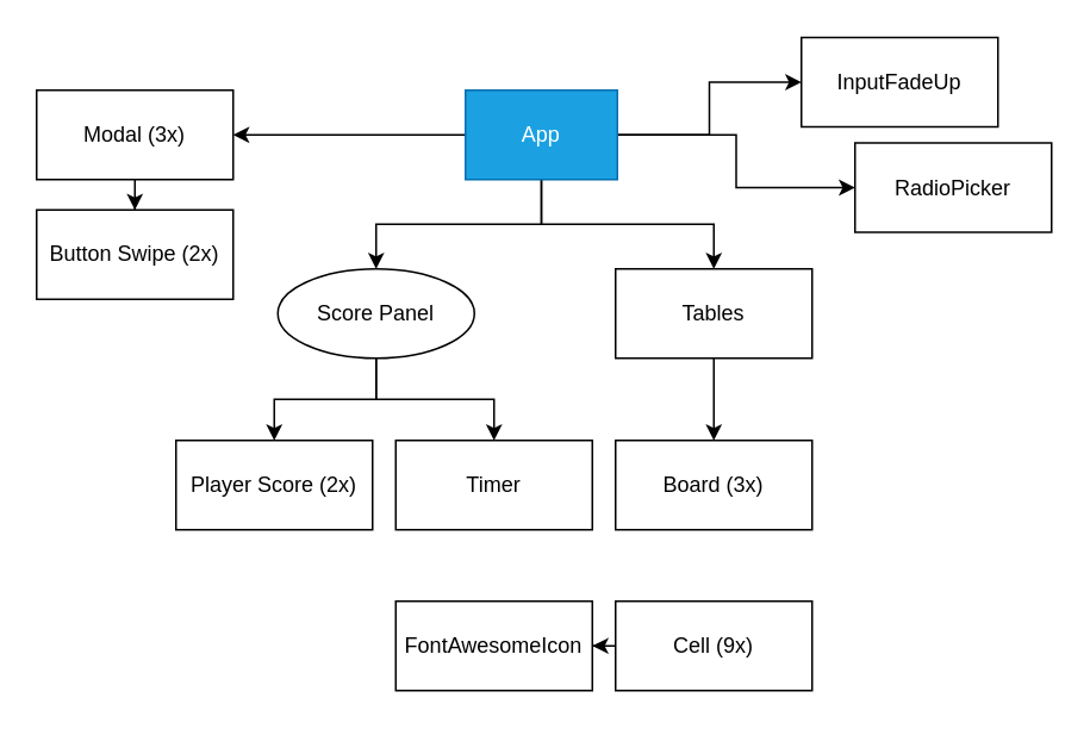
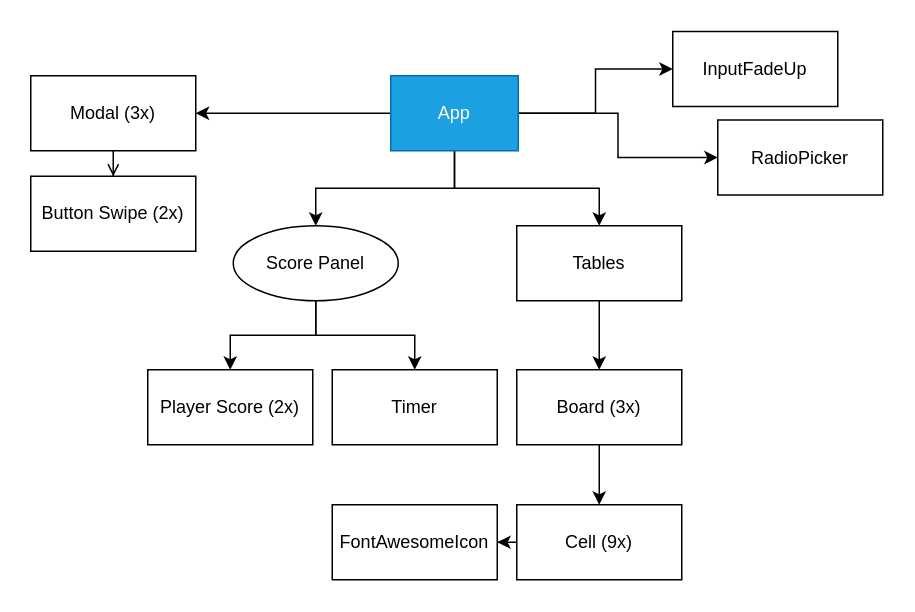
  <mxCell id="0" />
  <mxCell id="1" parent="0" />
  <mxCell id="2" style="edgeStyle=orthogonalEdgeStyle;rounded=0;orthogonalLoop=1;jettySize=auto;html=1;entryX=0.5;entryY=0;entryDx=0;entryDy=0;" edge="1" parent="1" source="3" target="8"><mxGeometry relative="1" as="geometry" /></mxCell>
  <mxCell id="3" value="Tables" style="html=1;whiteSpace=wrap;" vertex="1" parent="1"><mxGeometry x="344" y="150" width="110" height="50" as="geometry" /></mxCell>
  <mxCell id="4" style="edgeStyle=orthogonalEdgeStyle;rounded=0;orthogonalLoop=1;jettySize=auto;html=1;" edge="1" parent="1" source="6" target="14"><mxGeometry relative="1" as="geometry" /></mxCell>
  <mxCell id="5" style="edgeStyle=orthogonalEdgeStyle;rounded=0;orthogonalLoop=1;jettySize=auto;html=1;entryX=0.5;entryY=0;entryDx=0;entryDy=0;" edge="1" parent="1" source="6" target="13"><mxGeometry relative="1" as="geometry" /></mxCell>
  <mxCell id="6" value="Score Panel" style="ellipse;html=1;whiteSpace=wrap;" vertex="1" parent="1"><mxGeometry x="155" y="150" width="110" height="50" as="geometry" /></mxCell>
+ <mxCell id="7" style="edgeStyle=orthogonalEdgeStyle;rounded=0;orthogonalLoop=1;jettySize=auto;html=1;entryX=0.5;entryY=0;entryDx=0;entryDy=0;" edge="1" parent="1" source="8" target="10"><mxGeometry relative="1" as="geometry" /></mxCell>
  <mxCell id="8" value="Board (3x)" style="html=1;whiteSpace=wrap;" vertex="1" parent="1"><mxGeometry x="344" y="246" width="110" height="50" as="geometry" /></mxCell>
  <mxCell id="9" style="edgeStyle=orthogonalEdgeStyle;rounded=0;orthogonalLoop=1;jettySize=auto;html=1;entryX=1;entryY=0.5;entryDx=0;entryDy=0;" edge="1" parent="1" source="10" target="24"><mxGeometry relative="1" as="geometry" /></mxCell>
  <mxCell id="10" value="Cell (9x)" style="html=1;whiteSpace=wrap;" vertex="1" parent="1"><mxGeometry x="344" y="336" width="110" height="50" as="geometry" /></mxCell>
- <mxCell id="11" style="edgeStyle=orthogonalEdgeStyle;rounded=0;orthogonalLoop=1;jettySize=auto;html=1;entryX=0.5;entryY=0;entryDx=0;entryDy=0;" edge="1" parent="1" source="12" target="21"><mxGeometry relative="1" as="geometry" /></mxCell>
+ <mxCell id="11" style="edgeStyle=orthogonalEdgeStyle;rounded=0;orthogonalLoop=1;jettySize=auto;html=1;entryX=0.5;entryY=0;entryDx=0;entryDy=0;endArrow=open;" edge="1" parent="1" source="12" target="21"><mxGeometry relative="1" as="geometry" /></mxCell>
  <mxCell id="12" value="Modal (3x)" style="html=1;whiteSpace=wrap;" vertex="1" parent="1"><mxGeometry x="20" y="50" width="110" height="50" as="geometry" /></mxCell>
  <mxCell id="13" value="Player Score (2x)" style="html=1;whiteSpace=wrap;" vertex="1" parent="1"><mxGeometry x="98" y="246" width="110" height="50" as="geometry" /></mxCell>
  <mxCell id="14" value="Timer" style="html=1;whiteSpace=wrap;" vertex="1" parent="1"><mxGeometry x="221" y="246" width="110" height="50" as="geometry" /></mxCell>
  <mxCell id="15" value="" style="edgeStyle=orthogonalEdgeStyle;rounded=0;orthogonalLoop=1;jettySize=auto;html=1;" edge="1" parent="1" source="20" target="6"><mxGeometry relative="1" as="geometry" /></mxCell>
  <mxCell id="16" style="edgeStyle=orthogonalEdgeStyle;rounded=0;orthogonalLoop=1;jettySize=auto;html=1;" edge="1" parent="1" source="20" target="12"><mxGeometry relative="1" as="geometry" /></mxCell>
  <mxCell id="17" style="edgeStyle=orthogonalEdgeStyle;rounded=0;orthogonalLoop=1;jettySize=auto;html=1;entryX=0.5;entryY=0;entryDx=0;entryDy=0;" edge="1" parent="1" source="20" target="3"><mxGeometry relative="1" as="geometry" /></mxCell>
  <mxCell id="18" style="edgeStyle=orthogonalEdgeStyle;rounded=0;orthogonalLoop=1;jettySize=auto;html=1;entryX=0;entryY=0.5;entryDx=0;entryDy=0;" edge="1" parent="1" source="20" target="22"><mxGeometry relative="1" as="geometry" /></mxCell>
  <mxCell id="19" style="edgeStyle=orthogonalEdgeStyle;rounded=0;orthogonalLoop=1;jettySize=auto;html=1;entryX=0;entryY=0.5;entryDx=0;entryDy=0;" edge="1" parent="1" source="20" target="23"><mxGeometry relative="1" as="geometry" /></mxCell>
  <mxCell id="20" value="App" style="html=1;whiteSpace=wrap;fillColor=#1ba1e2;fontColor=#ffffff;strokeColor=#006EAF;" vertex="1" parent="1"><mxGeometry x="260" y="50" width="85" height="50" as="geometry" /></mxCell>
  <mxCell id="21" value="Button Swipe (2x)" style="html=1;whiteSpace=wrap;" vertex="1" parent="1"><mxGeometry x="20" y="117" width="110" height="50" as="geometry" /></mxCell>
  <mxCell id="22" value="InputFadeUp" style="html=1;whiteSpace=wrap;" vertex="1" parent="1"><mxGeometry x="448" y="20.5" width="110" height="50" as="geometry" /></mxCell>
  <mxCell id="23" value="RadioPicker" style="html=1;whiteSpace=wrap;" vertex="1" parent="1"><mxGeometry x="478" y="79.5" width="110" height="50" as="geometry" /></mxCell>
  <mxCell id="24" value="FontAwesomeIcon" style="html=1;whiteSpace=wrap;" vertex="1" parent="1"><mxGeometry x="221" y="336" width="110" height="50" as="geometry" /></mxCell>
